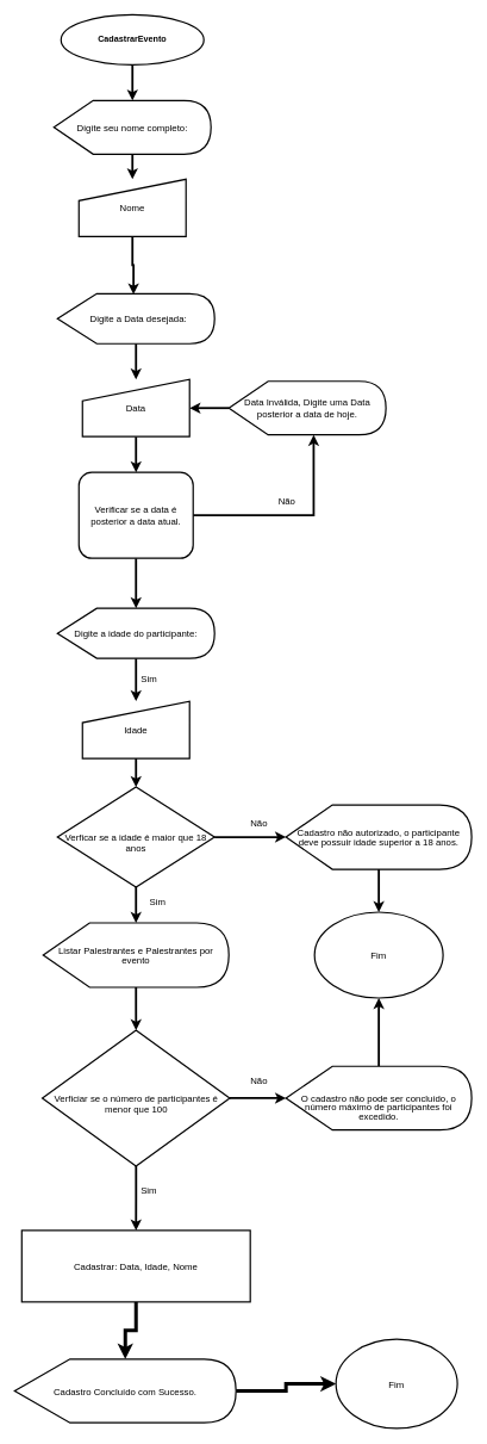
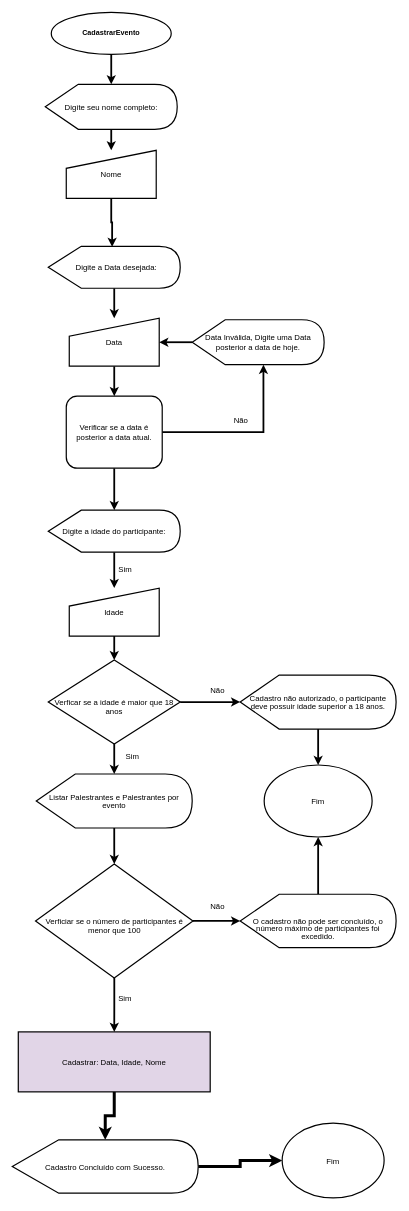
  <mxCell id="0" />
  <mxCell id="1" parent="0" />
  <mxCell id="2" style="edgeStyle=orthogonalEdgeStyle;rounded=0;orthogonalLoop=1;jettySize=auto;html=1;fontSize=13;strokeWidth=3;" edge="1" parent="1" source="3" target="38"><mxGeometry relative="1" as="geometry" /></mxCell>
  <mxCell id="3" value="&lt;b&gt;CadastrarEvento&lt;/b&gt;" style="ellipse;whiteSpace=wrap;html=1;strokeWidth=2;" vertex="1" parent="1"><mxGeometry x="85" y="20" width="200" height="70" as="geometry" /></mxCell>
  <mxCell id="4" style="edgeStyle=orthogonalEdgeStyle;rounded=0;orthogonalLoop=1;jettySize=auto;html=1;fontSize=13;strokeWidth=3;" edge="1" parent="1" source="5" target="11"><mxGeometry relative="1" as="geometry" /></mxCell>
  <mxCell id="5" value="&amp;nbsp; Digite a Data desejada:" style="shape=display;whiteSpace=wrap;html=1;fontSize=13;strokeWidth=2;" vertex="1" parent="1"><mxGeometry x="80" y="410" width="220" height="70" as="geometry" /></mxCell>
  <mxCell id="6" style="edgeStyle=orthogonalEdgeStyle;rounded=0;orthogonalLoop=1;jettySize=auto;html=1;fontSize=13;strokeWidth=3;" edge="1" parent="1" source="9" target="15"><mxGeometry relative="1" as="geometry"><Array as="points"><mxPoint x="190" y="790" /><mxPoint x="190" y="790" /></Array></mxGeometry></mxCell>
  <mxCell id="7" style="edgeStyle=orthogonalEdgeStyle;rounded=0;orthogonalLoop=1;jettySize=auto;html=1;entryX=0;entryY=0;entryDx=118.75;entryDy=75;entryPerimeter=0;fontSize=13;strokeWidth=3;" edge="1" parent="1" source="9" target="13"><mxGeometry relative="1" as="geometry" /></mxCell>
  <mxCell id="8" value="Não" style="edgeLabel;html=1;align=center;verticalAlign=middle;resizable=0;points=[];fontSize=13;" vertex="1" connectable="0" parent="7"><mxGeometry x="0.059" y="3" relative="1" as="geometry"><mxPoint x="-19" y="-17" as="offset" /></mxGeometry></mxCell>
  <mxCell id="9" value="Verificar se a data é posterior a data atual." style="whiteSpace=wrap;html=1;fontSize=13;strokeWidth=2;rounded=1;" vertex="1" parent="1"><mxGeometry x="110" y="660" width="160" height="120" as="geometry" /></mxCell>
  <mxCell id="10" style="edgeStyle=orthogonalEdgeStyle;rounded=0;orthogonalLoop=1;jettySize=auto;html=1;entryX=0.5;entryY=0;entryDx=0;entryDy=0;fontSize=13;strokeWidth=3;" edge="1" parent="1" source="11" target="9"><mxGeometry relative="1" as="geometry" /></mxCell>
  <mxCell id="11" value="Data" style="shape=manualInput;whiteSpace=wrap;html=1;fontSize=13;strokeWidth=2;" vertex="1" parent="1"><mxGeometry x="115" y="530" width="150" height="80" as="geometry" /></mxCell>
  <mxCell id="12" style="edgeStyle=orthogonalEdgeStyle;rounded=0;orthogonalLoop=1;jettySize=auto;html=1;entryX=1;entryY=0.5;entryDx=0;entryDy=0;fontSize=13;strokeWidth=3;" edge="1" parent="1" source="13" target="11"><mxGeometry relative="1" as="geometry" /></mxCell>
  <mxCell id="13" value="Data Inválida, Digite uma Data posterior a data de hoje." style="shape=display;whiteSpace=wrap;html=1;fontSize=13;strokeWidth=2;" vertex="1" parent="1"><mxGeometry x="320" y="532.5" width="220" height="75" as="geometry" /></mxCell>
  <mxCell id="14" style="edgeStyle=orthogonalEdgeStyle;rounded=0;orthogonalLoop=1;jettySize=auto;html=1;fontSize=13;strokeWidth=3;" edge="1" parent="1" source="15" target="17"><mxGeometry relative="1" as="geometry"><Array as="points"><mxPoint x="190" y="930" /><mxPoint x="190" y="930" /></Array></mxGeometry></mxCell>
  <mxCell id="15" value="Digite a idade do participante:" style="shape=display;whiteSpace=wrap;html=1;fontSize=13;strokeWidth=2;" vertex="1" parent="1"><mxGeometry x="80" y="850" width="220" height="70" as="geometry" /></mxCell>
  <mxCell id="16" style="edgeStyle=orthogonalEdgeStyle;rounded=0;orthogonalLoop=1;jettySize=auto;html=1;entryX=0.5;entryY=0;entryDx=0;entryDy=0;fontSize=13;strokeWidth=3;" edge="1" parent="1" source="17" target="20"><mxGeometry relative="1" as="geometry" /></mxCell>
  <mxCell id="17" value="Idade" style="shape=manualInput;whiteSpace=wrap;html=1;fontSize=13;strokeWidth=2;" vertex="1" parent="1"><mxGeometry x="115" y="980" width="150" height="80" as="geometry" /></mxCell>
  <mxCell id="18" style="edgeStyle=orthogonalEdgeStyle;rounded=0;orthogonalLoop=1;jettySize=auto;html=1;fontSize=13;strokeWidth=3;" edge="1" parent="1" source="20" target="23"><mxGeometry relative="1" as="geometry"><mxPoint x="190" y="1280" as="targetPoint" /></mxGeometry></mxCell>
  <mxCell id="19" style="edgeStyle=orthogonalEdgeStyle;rounded=0;orthogonalLoop=1;jettySize=auto;html=1;fontSize=13;strokeWidth=3;" edge="1" parent="1" source="20" target="33"><mxGeometry relative="1" as="geometry" /></mxCell>
  <mxCell id="20" value="&lt;br&gt;Verficar se a idade é maior que 18 anos" style="rhombus;whiteSpace=wrap;html=1;fontSize=13;strokeWidth=2;" vertex="1" parent="1"><mxGeometry x="80" y="1100" width="220" height="140" as="geometry" /></mxCell>
  <mxCell id="21" value="Sim" style="edgeLabel;html=1;align=center;verticalAlign=middle;resizable=0;points=[];fontSize=13;" vertex="1" connectable="0" parent="1"><mxGeometry x="350" y="1170" as="geometry"><mxPoint x="-143" y="-223" as="offset" /></mxGeometry></mxCell>
  <mxCell id="22" style="edgeStyle=orthogonalEdgeStyle;rounded=0;orthogonalLoop=1;jettySize=auto;html=1;fontSize=13;strokeWidth=3;" edge="1" parent="1" source="23" target="26"><mxGeometry relative="1" as="geometry" /></mxCell>
  <mxCell id="23" value="&lt;p style=&quot;line-height: 1&quot;&gt;Listar Palestrantes e Palestrantes por evento&lt;/p&gt;" style="shape=display;whiteSpace=wrap;html=1;fontSize=13;strokeWidth=2;" vertex="1" parent="1"><mxGeometry x="60" y="1290" width="260" height="90" as="geometry" /></mxCell>
  <mxCell id="24" style="edgeStyle=orthogonalEdgeStyle;rounded=0;orthogonalLoop=1;jettySize=auto;html=1;fontSize=13;strokeWidth=3;" edge="1" parent="1" source="26" target="31"><mxGeometry relative="1" as="geometry" /></mxCell>
  <mxCell id="25" style="edgeStyle=orthogonalEdgeStyle;rounded=0;orthogonalLoop=1;jettySize=auto;html=1;fontSize=13;strokeWidth=3;" edge="1" parent="1" source="26" target="36"><mxGeometry relative="1" as="geometry"><mxPoint x="190" y="1710" as="targetPoint" /></mxGeometry></mxCell>
  <mxCell id="26" value="&lt;br&gt;Verficiar se o número de participantes é menor que 100" style="rhombus;whiteSpace=wrap;html=1;fontSize=13;strokeWidth=2;" vertex="1" parent="1"><mxGeometry x="58.75" y="1440" width="262.5" height="190" as="geometry" /></mxCell>
  <mxCell id="27" value="Fim" style="ellipse;whiteSpace=wrap;html=1;fontSize=13;strokeWidth=2;" vertex="1" parent="1"><mxGeometry x="440" y="1275" width="180" height="120" as="geometry" /></mxCell>
  <mxCell id="28" value="Sim" style="text;html=1;align=center;verticalAlign=middle;resizable=0;points=[];autosize=1;strokeColor=none;fillColor=none;fontSize=13;" vertex="1" parent="1"><mxGeometry x="200" y="1250" width="40" height="20" as="geometry" /></mxCell>
  <mxCell id="29" value="Não" style="edgeLabel;html=1;align=center;verticalAlign=middle;resizable=0;points=[];fontSize=13;" vertex="1" connectable="0" parent="1"><mxGeometry x="361.471" y="1150" as="geometry" /></mxCell>
  <mxCell id="30" style="edgeStyle=orthogonalEdgeStyle;rounded=0;orthogonalLoop=1;jettySize=auto;html=1;fontSize=13;strokeWidth=3;" edge="1" parent="1" source="31" target="27"><mxGeometry relative="1" as="geometry" /></mxCell>
  <mxCell id="31" value="&lt;p style=&quot;line-height: 1&quot;&gt;&lt;br&gt;&lt;/p&gt;&lt;p style=&quot;line-height: 1&quot;&gt;O cadastro não pode ser concluído, o número máximo de participantes foi excedido.&lt;br&gt;&lt;/p&gt;" style="shape=display;whiteSpace=wrap;html=1;fontSize=13;strokeWidth=2;" vertex="1" parent="1"><mxGeometry x="400" y="1490.5" width="260" height="89" as="geometry" /></mxCell>
  <mxCell id="32" style="edgeStyle=orthogonalEdgeStyle;rounded=0;orthogonalLoop=1;jettySize=auto;html=1;fontSize=13;strokeWidth=3;" edge="1" parent="1" source="33" target="27"><mxGeometry relative="1" as="geometry" /></mxCell>
  <mxCell id="33" value="&lt;p style=&quot;line-height: 1&quot;&gt;Cadastro não autorizado, o participante deve possuir idade superior a 18 anos.&lt;br&gt;&lt;/p&gt;" style="shape=display;whiteSpace=wrap;html=1;fontSize=13;strokeWidth=2;" vertex="1" parent="1"><mxGeometry x="400" y="1125" width="260" height="90" as="geometry" /></mxCell>
  <mxCell id="34" value="Não" style="edgeLabel;html=1;align=center;verticalAlign=middle;resizable=0;points=[];fontSize=13;" vertex="1" connectable="0" parent="1"><mxGeometry x="371.471" y="1160" as="geometry"><mxPoint x="-10" y="350" as="offset" /></mxGeometry></mxCell>
  <mxCell id="35" style="edgeStyle=orthogonalEdgeStyle;rounded=0;orthogonalLoop=1;jettySize=auto;html=1;fontSize=13;strokeWidth=5;" edge="1" parent="1" source="36" target="43"><mxGeometry relative="1" as="geometry" /></mxCell>
- <mxCell id="36" value="Cadastrar: Data, Idade, Nome" style="rounded=0;whiteSpace=wrap;html=1;fontSize=13;strokeWidth=2;" vertex="1" parent="1"><mxGeometry x="30" y="1720" width="320" height="100" as="geometry" /></mxCell>
+ <mxCell id="36" value="Cadastrar: Data, Idade, Nome" style="rounded=0;whiteSpace=wrap;html=1;fontSize=13;strokeWidth=2;fillColor=#e1d5e7;" vertex="1" parent="1"><mxGeometry x="30" y="1720" width="320" height="100" as="geometry" /></mxCell>
  <mxCell id="37" style="edgeStyle=orthogonalEdgeStyle;rounded=0;orthogonalLoop=1;jettySize=auto;html=1;fontSize=13;strokeWidth=3;" edge="1" parent="1" source="38" target="40"><mxGeometry relative="1" as="geometry" /></mxCell>
  <mxCell id="38" value="Digíte seu nome completo:" style="shape=display;whiteSpace=wrap;html=1;fontSize=13;strokeWidth=2;" vertex="1" parent="1"><mxGeometry x="75" y="140" width="220" height="75" as="geometry" /></mxCell>
  <mxCell id="39" style="edgeStyle=orthogonalEdgeStyle;rounded=0;orthogonalLoop=1;jettySize=auto;html=1;entryX=0.484;entryY=0.014;entryDx=0;entryDy=0;entryPerimeter=0;fontSize=13;strokeWidth=3;" edge="1" parent="1" source="40" target="5"><mxGeometry relative="1" as="geometry" /></mxCell>
  <mxCell id="40" value="Nome" style="shape=manualInput;whiteSpace=wrap;html=1;fontSize=13;strokeWidth=2;" vertex="1" parent="1"><mxGeometry x="110" y="250" width="150" height="80" as="geometry" /></mxCell>
  <mxCell id="41" value="&lt;span style=&quot;color: rgb(0 , 0 , 0) ; font-family: &amp;#34;helvetica&amp;#34; ; font-size: 13px ; font-style: normal ; font-weight: 400 ; letter-spacing: normal ; text-align: center ; text-indent: 0px ; text-transform: none ; word-spacing: 0px ; background-color: rgb(255 , 255 , 255) ; display: inline ; float: none&quot;&gt;Sim&lt;/span&gt;" style="text;whiteSpace=wrap;html=1;fontSize=13;" vertex="1" parent="1"><mxGeometry x="195" y="1650" width="50" height="30" as="geometry" /></mxCell>
  <mxCell id="42" value="" style="edgeStyle=orthogonalEdgeStyle;rounded=0;orthogonalLoop=1;jettySize=auto;html=1;fontSize=13;strokeWidth=5;" edge="1" parent="1" source="43" target="44"><mxGeometry relative="1" as="geometry" /></mxCell>
  <mxCell id="43" value="&lt;p style=&quot;line-height: 1&quot;&gt;Cadastro Concluído com Sucesso.&lt;/p&gt;" style="shape=display;whiteSpace=wrap;html=1;fontSize=13;strokeWidth=2;" vertex="1" parent="1"><mxGeometry x="20" y="1900" width="310" height="89" as="geometry" /></mxCell>
  <mxCell id="44" value="Fim" style="ellipse;whiteSpace=wrap;html=1;fontSize=13;strokeWidth=2;" vertex="1" parent="1"><mxGeometry x="470" y="1872.25" width="170" height="124.5" as="geometry" /></mxCell>
